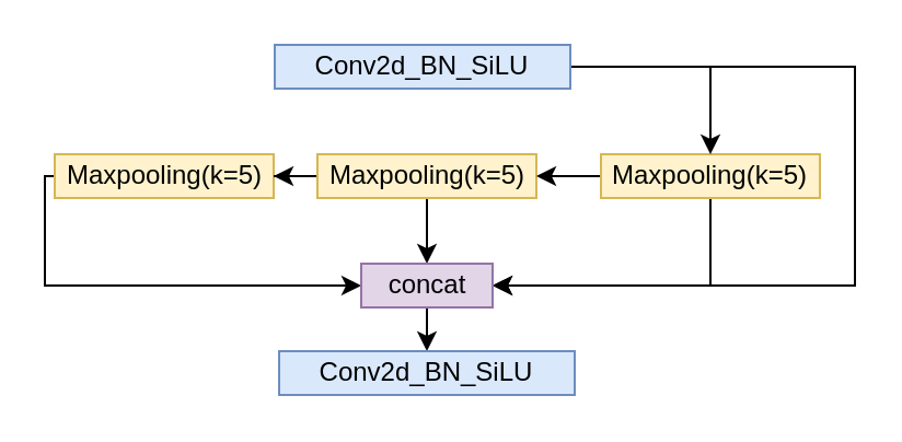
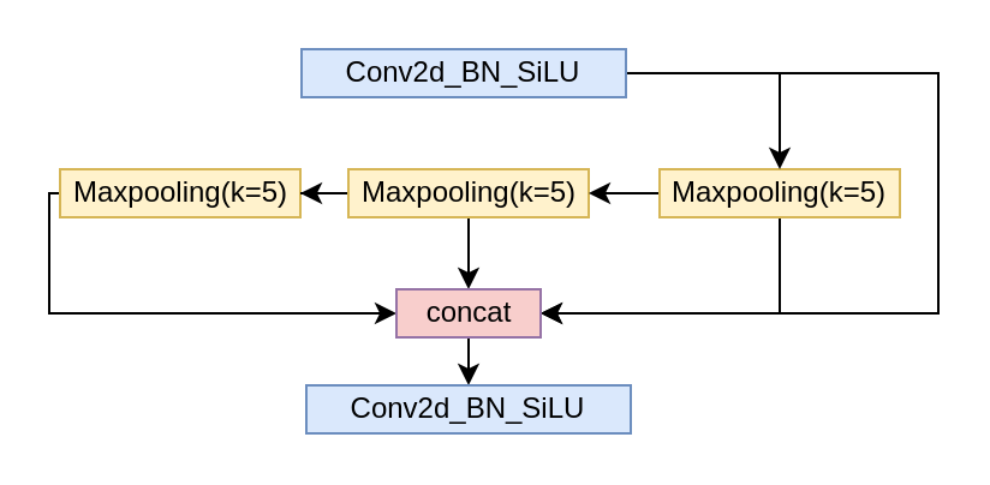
  <mxCell id="0" />
  <mxCell id="1" parent="0" />
  <mxCell id="2" style="edgeStyle=orthogonalEdgeStyle;rounded=0;orthogonalLoop=1;jettySize=auto;html=1;exitX=1;exitY=0.5;exitDx=0;exitDy=0;entryX=1;entryY=0.5;entryDx=0;entryDy=0;" edge="1" parent="1" source="14" target="12"><mxGeometry relative="1" as="geometry"><mxPoint x="297" y="30" as="sourcePoint" /><Array as="points"><mxPoint x="390" y="30" /><mxPoint x="390" y="130" /></Array></mxGeometry></mxCell>
  <mxCell id="3" style="edgeStyle=orthogonalEdgeStyle;rounded=0;orthogonalLoop=1;jettySize=auto;html=1;entryX=0;entryY=0.5;entryDx=0;entryDy=0;" edge="1" parent="1" source="4" target="12"><mxGeometry relative="1" as="geometry"><Array as="points"><mxPoint x="20" y="80" /><mxPoint x="20" y="130" /></Array></mxGeometry></mxCell>
  <mxCell id="4" value="Maxpooling(k=5)" style="rounded=0;whiteSpace=wrap;html=1;fillColor=#fff2cc;strokeColor=#d6b656;" vertex="1" parent="1"><mxGeometry x="24.5" y="70" width="100" height="20" as="geometry" /></mxCell>
  <mxCell id="5" value="" style="edgeStyle=orthogonalEdgeStyle;rounded=0;orthogonalLoop=1;jettySize=auto;html=1;" edge="1" parent="1" source="7" target="4"><mxGeometry relative="1" as="geometry" /></mxCell>
  <mxCell id="6" style="edgeStyle=orthogonalEdgeStyle;rounded=0;orthogonalLoop=1;jettySize=auto;html=1;exitX=0.5;exitY=1;exitDx=0;exitDy=0;entryX=0.5;entryY=0;entryDx=0;entryDy=0;" edge="1" parent="1" source="7" target="12"><mxGeometry relative="1" as="geometry" /></mxCell>
  <mxCell id="7" value="Maxpooling(k=5)" style="rounded=0;whiteSpace=wrap;html=1;fillColor=#fff2cc;strokeColor=#d6b656;" vertex="1" parent="1"><mxGeometry x="144.5" y="70" width="100" height="20" as="geometry" /></mxCell>
  <mxCell id="8" value="" style="edgeStyle=orthogonalEdgeStyle;rounded=0;orthogonalLoop=1;jettySize=auto;html=1;" edge="1" parent="1" source="10" target="7"><mxGeometry relative="1" as="geometry" /></mxCell>
  <mxCell id="9" style="edgeStyle=orthogonalEdgeStyle;rounded=0;orthogonalLoop=1;jettySize=auto;html=1;exitX=0.5;exitY=1;exitDx=0;exitDy=0;entryX=1;entryY=0.5;entryDx=0;entryDy=0;" edge="1" parent="1" source="10" target="12"><mxGeometry relative="1" as="geometry" /></mxCell>
  <mxCell id="10" value="Maxpooling(k=5)" style="rounded=0;whiteSpace=wrap;html=1;fillColor=#fff2cc;strokeColor=#d6b656;" vertex="1" parent="1"><mxGeometry x="274" y="70" width="100" height="20" as="geometry" /></mxCell>
  <mxCell id="11" style="edgeStyle=orthogonalEdgeStyle;rounded=0;orthogonalLoop=1;jettySize=auto;html=1;exitX=0.5;exitY=1;exitDx=0;exitDy=0;entryX=0.5;entryY=0;entryDx=0;entryDy=0;" edge="1" parent="1" source="12"><mxGeometry relative="1" as="geometry"><mxPoint x="194.5" y="160" as="targetPoint" /></mxGeometry></mxCell>
- <mxCell id="12" value="concat" style="rounded=0;whiteSpace=wrap;html=1;rotation=0;fillColor=#e1d5e7;strokeColor=#9673a6;" vertex="1" parent="1"><mxGeometry x="164.5" y="120" width="60" height="20" as="geometry" /></mxCell>
+ <mxCell id="12" value="concat" style="rounded=0;whiteSpace=wrap;html=1;rotation=0;fillColor=#f8cecc;strokeColor=#9673a6;" vertex="1" parent="1"><mxGeometry x="164.5" y="120" width="60" height="20" as="geometry" /></mxCell>
  <mxCell id="13" style="edgeStyle=orthogonalEdgeStyle;rounded=0;orthogonalLoop=1;jettySize=auto;html=1;exitX=1;exitY=0.5;exitDx=0;exitDy=0;entryX=0.5;entryY=0;entryDx=0;entryDy=0;" edge="1" parent="1" source="14" target="10"><mxGeometry relative="1" as="geometry" /></mxCell>
  <mxCell id="14" value="Conv2d_BN_SiLU" style="rounded=0;whiteSpace=wrap;html=1;fillColor=#dae8fc;strokeColor=#6c8ebf;" vertex="1" parent="1"><mxGeometry x="125" y="20" width="135" height="20" as="geometry" /></mxCell>
  <mxCell id="15" value="Conv2d_BN_SiLU" style="rounded=0;whiteSpace=wrap;html=1;fillColor=#dae8fc;strokeColor=#6c8ebf;" vertex="1" parent="1"><mxGeometry x="127" y="160" width="135" height="20" as="geometry" /></mxCell>
